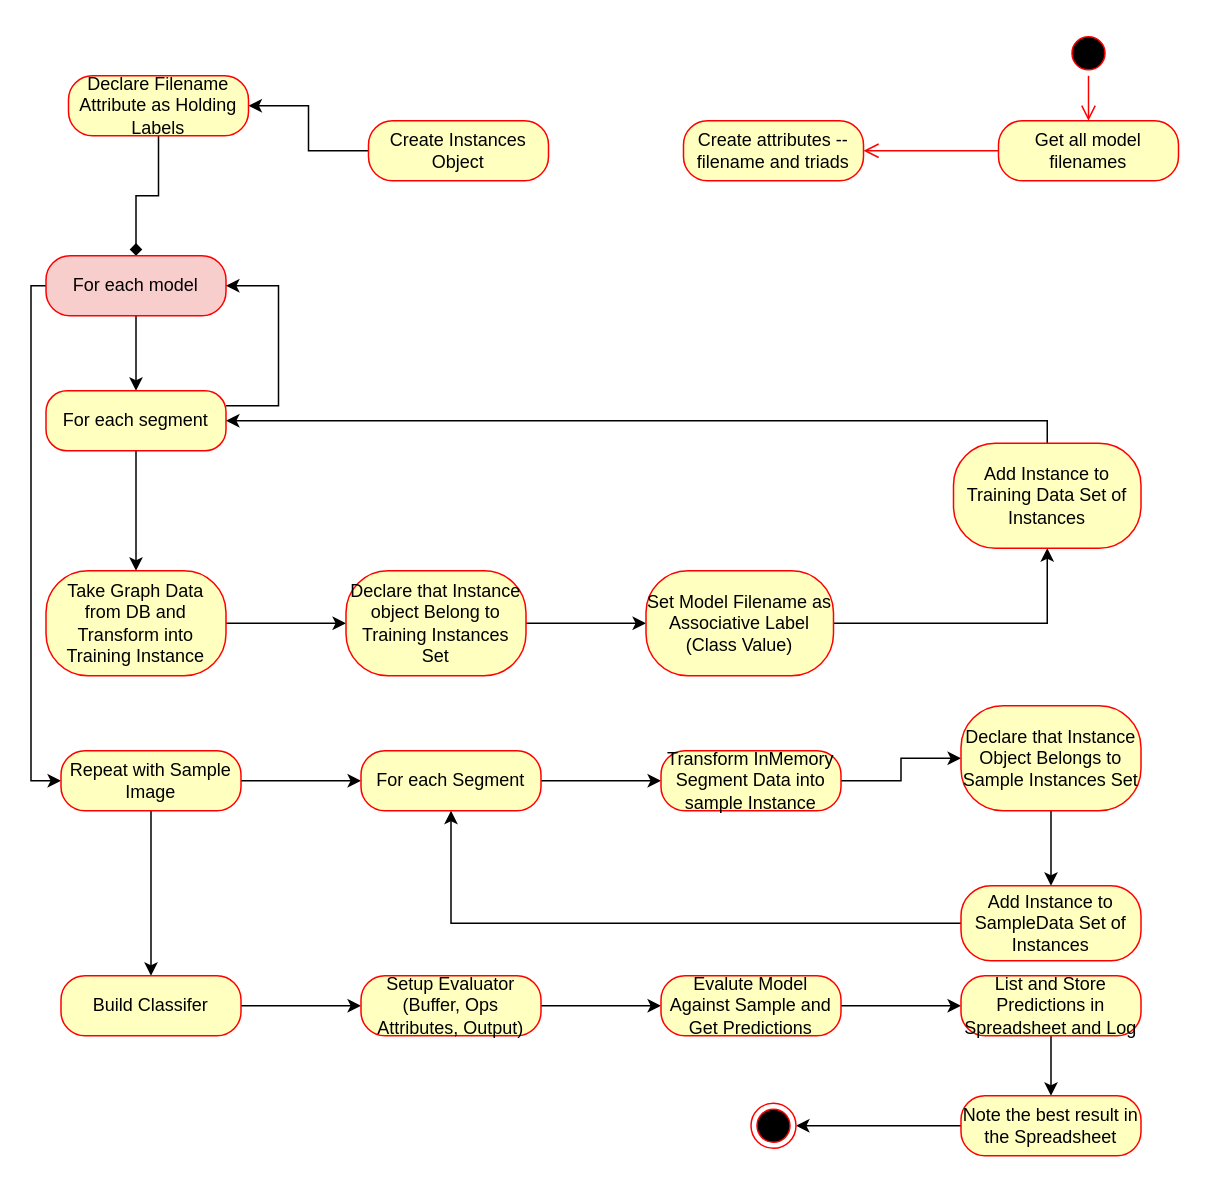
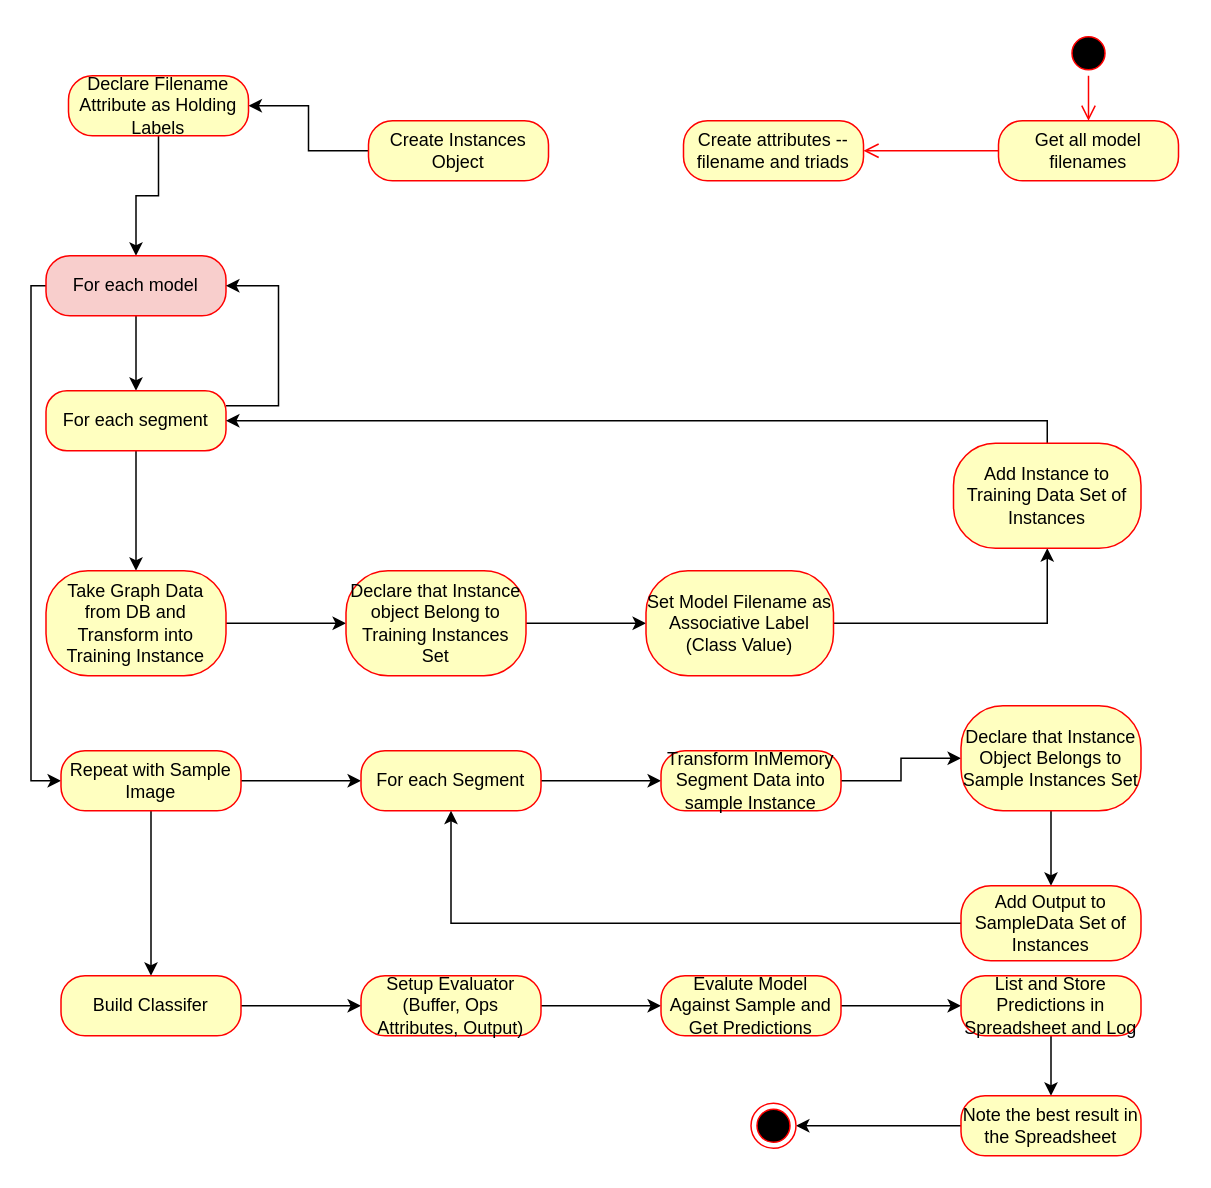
  <mxCell id="0" />
  <mxCell id="1" parent="0" />
  <mxCell id="2" value="" style="ellipse;html=1;shape=startState;fillColor=#000000;strokeColor=#ff0000;" vertex="1" parent="1"><mxGeometry x="710" y="20" width="30" height="30" as="geometry" /></mxCell>
  <mxCell id="3" value="" style="edgeStyle=orthogonalEdgeStyle;html=1;verticalAlign=bottom;endArrow=open;endSize=8;strokeColor=#ff0000;entryX=0.5;entryY=0;entryDx=0;entryDy=0;" edge="1" source="2" parent="1" target="4"><mxGeometry relative="1" as="geometry"><mxPoint x="90" y="-180" as="targetPoint" /></mxGeometry></mxCell>
  <mxCell id="4" value="Get all model filenames" style="rounded=1;whiteSpace=wrap;html=1;arcSize=40;fontColor=#000000;fillColor=#ffffc0;strokeColor=#ff0000;" vertex="1" parent="1"><mxGeometry x="665" y="80" width="120" height="40" as="geometry" /></mxCell>
  <mxCell id="5" value="" style="edgeStyle=orthogonalEdgeStyle;html=1;verticalAlign=bottom;endArrow=open;endSize=8;strokeColor=#ff0000;entryX=1;entryY=0.5;entryDx=0;entryDy=0;" edge="1" source="4" parent="1" target="6"><mxGeometry relative="1" as="geometry"><mxPoint x="90" y="-80" as="targetPoint" /></mxGeometry></mxCell>
  <mxCell id="6" value="Create attributes -- filename and triads" style="rounded=1;whiteSpace=wrap;html=1;arcSize=40;fontColor=#000000;fillColor=#ffffc0;strokeColor=#ff0000;" vertex="1" parent="1"><mxGeometry x="455" y="80" width="120" height="40" as="geometry" /></mxCell>
  <mxCell id="7" value="" style="edgeStyle=orthogonalEdgeStyle;rounded=0;orthogonalLoop=1;jettySize=auto;html=1;" edge="1" parent="1" source="8" target="10"><mxGeometry relative="1" as="geometry" /></mxCell>
  <mxCell id="8" value="Create Instances Object" style="rounded=1;whiteSpace=wrap;html=1;arcSize=40;fontColor=#000000;fillColor=#ffffc0;strokeColor=#ff0000;" vertex="1" parent="1"><mxGeometry x="245" y="80" width="120" height="40" as="geometry" /></mxCell>
- <mxCell id="9" value="" style="edgeStyle=orthogonalEdgeStyle;rounded=0;orthogonalLoop=1;jettySize=auto;html=1;endArrow=diamond;" edge="1" parent="1" source="10" target="13"><mxGeometry relative="1" as="geometry" /></mxCell>
+ <mxCell id="9" value="" style="edgeStyle=orthogonalEdgeStyle;rounded=0;orthogonalLoop=1;jettySize=auto;html=1;" edge="1" parent="1" source="10" target="13"><mxGeometry relative="1" as="geometry" /></mxCell>
  <mxCell id="10" value="Declare Filename Attribute as Holding Labels" style="rounded=1;whiteSpace=wrap;html=1;arcSize=40;fontColor=#000000;fillColor=#ffffc0;strokeColor=#ff0000;" vertex="1" parent="1"><mxGeometry x="45" y="50" width="120" height="40" as="geometry" /></mxCell>
  <mxCell id="11" value="" style="edgeStyle=orthogonalEdgeStyle;rounded=0;orthogonalLoop=1;jettySize=auto;html=1;" edge="1" parent="1" source="13" target="16"><mxGeometry relative="1" as="geometry" /></mxCell>
  <mxCell id="12" value="" style="edgeStyle=orthogonalEdgeStyle;rounded=0;orthogonalLoop=1;jettySize=auto;html=1;entryX=0;entryY=0.5;entryDx=0;entryDy=0;exitX=0;exitY=0.5;exitDx=0;exitDy=0;" edge="1" parent="1" source="13" target="27"><mxGeometry relative="1" as="geometry"><mxPoint x="40" y="190" as="sourcePoint" /><mxPoint x="15" y="510" as="targetPoint" /><Array as="points"><mxPoint x="20" y="190" /><mxPoint x="20" y="520" /></Array></mxGeometry></mxCell>
  <mxCell id="13" value="For each model" style="rounded=1;whiteSpace=wrap;html=1;arcSize=40;fontColor=#000000;fillColor=#f8cecc;strokeColor=#ff0000;" vertex="1" parent="1"><mxGeometry x="30" y="170" width="120" height="40" as="geometry" /></mxCell>
  <mxCell id="14" value="" style="edgeStyle=orthogonalEdgeStyle;rounded=0;orthogonalLoop=1;jettySize=auto;html=1;" edge="1" parent="1" source="16" target="18"><mxGeometry relative="1" as="geometry" /></mxCell>
  <mxCell id="15" value="" style="edgeStyle=orthogonalEdgeStyle;rounded=0;orthogonalLoop=1;jettySize=auto;html=1;exitX=1;exitY=0.25;exitDx=0;exitDy=0;entryX=1;entryY=0.5;entryDx=0;entryDy=0;" edge="1" parent="1" source="16" target="13"><mxGeometry relative="1" as="geometry"><mxPoint x="195" y="190" as="targetPoint" /><Array as="points"><mxPoint x="185" y="270" /><mxPoint x="185" y="190" /></Array></mxGeometry></mxCell>
  <mxCell id="16" value="For each segment" style="rounded=1;whiteSpace=wrap;html=1;arcSize=35;fontColor=#000000;fillColor=#ffffc0;strokeColor=#ff0000;" vertex="1" parent="1"><mxGeometry x="30" y="260" width="120" height="40" as="geometry" /></mxCell>
  <mxCell id="17" value="" style="edgeStyle=orthogonalEdgeStyle;rounded=0;orthogonalLoop=1;jettySize=auto;html=1;" edge="1" parent="1" source="18" target="20"><mxGeometry relative="1" as="geometry" /></mxCell>
  <mxCell id="18" value="Take Graph Data from DB and Transform into Training Instance" style="rounded=1;whiteSpace=wrap;html=1;arcSize=40;fontColor=#000000;fillColor=#ffffc0;strokeColor=#ff0000;" vertex="1" parent="1"><mxGeometry x="30" y="380" width="120" height="70" as="geometry" /></mxCell>
  <mxCell id="19" value="" style="edgeStyle=orthogonalEdgeStyle;rounded=0;orthogonalLoop=1;jettySize=auto;html=1;" edge="1" parent="1" source="20" target="22"><mxGeometry relative="1" as="geometry" /></mxCell>
  <mxCell id="20" value="Declare that Instance object Belong to Training Instances Set" style="rounded=1;whiteSpace=wrap;html=1;arcSize=40;fontColor=#000000;fillColor=#ffffc0;strokeColor=#ff0000;" vertex="1" parent="1"><mxGeometry x="230" y="380" width="120" height="70" as="geometry" /></mxCell>
  <mxCell id="21" value="" style="edgeStyle=orthogonalEdgeStyle;rounded=0;orthogonalLoop=1;jettySize=auto;html=1;" edge="1" parent="1" source="22" target="24"><mxGeometry relative="1" as="geometry" /></mxCell>
  <mxCell id="22" value="Set Model Filename as Associative Label (Class Value)" style="rounded=1;whiteSpace=wrap;html=1;arcSize=40;fontColor=#000000;fillColor=#ffffc0;strokeColor=#ff0000;" vertex="1" parent="1"><mxGeometry x="430" y="380" width="125" height="70" as="geometry" /></mxCell>
  <mxCell id="23" value="" style="edgeStyle=orthogonalEdgeStyle;rounded=0;orthogonalLoop=1;jettySize=auto;html=1;entryX=1;entryY=0.5;entryDx=0;entryDy=0;" edge="1" parent="1" source="24" target="16"><mxGeometry relative="1" as="geometry"><mxPoint x="697.5" y="300" as="targetPoint" /><Array as="points"><mxPoint x="698" y="280" /></Array></mxGeometry></mxCell>
  <mxCell id="24" value="Add Instance to Training Data Set of Instances" style="rounded=1;whiteSpace=wrap;html=1;arcSize=40;fontColor=#000000;fillColor=#ffffc0;strokeColor=#ff0000;" vertex="1" parent="1"><mxGeometry x="635" y="295" width="125" height="70" as="geometry" /></mxCell>
  <mxCell id="25" value="" style="edgeStyle=orthogonalEdgeStyle;rounded=0;orthogonalLoop=1;jettySize=auto;html=1;" edge="1" parent="1" source="27" target="39"><mxGeometry relative="1" as="geometry" /></mxCell>
  <mxCell id="26" value="" style="edgeStyle=orthogonalEdgeStyle;rounded=0;orthogonalLoop=1;jettySize=auto;html=1;" edge="1" parent="1" source="27" target="29"><mxGeometry relative="1" as="geometry" /></mxCell>
  <mxCell id="27" value="Repeat with Sample Image" style="rounded=1;whiteSpace=wrap;html=1;arcSize=40;fontColor=#000000;fillColor=#ffffc0;strokeColor=#ff0000;" vertex="1" parent="1"><mxGeometry x="40" y="500" width="120" height="40" as="geometry" /></mxCell>
  <mxCell id="28" value="" style="edgeStyle=orthogonalEdgeStyle;rounded=0;orthogonalLoop=1;jettySize=auto;html=1;" edge="1" parent="1" source="29" target="31"><mxGeometry relative="1" as="geometry" /></mxCell>
  <mxCell id="29" value="Build Classifer" style="rounded=1;whiteSpace=wrap;html=1;arcSize=40;fontColor=#000000;fillColor=#ffffc0;strokeColor=#ff0000;" vertex="1" parent="1"><mxGeometry x="40" y="650" width="120" height="40" as="geometry" /></mxCell>
  <mxCell id="30" value="" style="edgeStyle=orthogonalEdgeStyle;rounded=0;orthogonalLoop=1;jettySize=auto;html=1;" edge="1" parent="1" source="31" target="33"><mxGeometry relative="1" as="geometry" /></mxCell>
  <mxCell id="31" value="Setup Evaluator (Buffer, Ops Attributes, Output)" style="rounded=1;whiteSpace=wrap;html=1;arcSize=40;fontColor=#000000;fillColor=#ffffc0;strokeColor=#ff0000;" vertex="1" parent="1"><mxGeometry x="240" y="650" width="120" height="40" as="geometry" /></mxCell>
  <mxCell id="32" value="" style="edgeStyle=orthogonalEdgeStyle;rounded=0;orthogonalLoop=1;jettySize=auto;html=1;" edge="1" parent="1" source="33" target="35"><mxGeometry relative="1" as="geometry" /></mxCell>
  <mxCell id="33" value="Evalute Model Against Sample and Get Predictions" style="rounded=1;whiteSpace=wrap;html=1;arcSize=40;fontColor=#000000;fillColor=#ffffc0;strokeColor=#ff0000;" vertex="1" parent="1"><mxGeometry x="440" y="650" width="120" height="40" as="geometry" /></mxCell>
  <mxCell id="34" value="" style="edgeStyle=orthogonalEdgeStyle;rounded=0;orthogonalLoop=1;jettySize=auto;html=1;" edge="1" parent="1" source="35" target="37"><mxGeometry relative="1" as="geometry" /></mxCell>
  <mxCell id="35" value="List and Store Predictions in Spreadsheet and Log" style="rounded=1;whiteSpace=wrap;html=1;arcSize=40;fontColor=#000000;fillColor=#ffffc0;strokeColor=#ff0000;" vertex="1" parent="1"><mxGeometry x="640" y="650" width="120" height="40" as="geometry" /></mxCell>
  <mxCell id="36" value="" style="edgeStyle=orthogonalEdgeStyle;rounded=0;orthogonalLoop=1;jettySize=auto;html=1;entryX=1;entryY=0.5;entryDx=0;entryDy=0;" edge="1" parent="1" source="37" target="46"><mxGeometry relative="1" as="geometry"><mxPoint x="560" y="750" as="targetPoint" /></mxGeometry></mxCell>
  <mxCell id="37" value="Note the best result in the Spreadsheet" style="rounded=1;whiteSpace=wrap;html=1;arcSize=40;fontColor=#000000;fillColor=#ffffc0;strokeColor=#ff0000;" vertex="1" parent="1"><mxGeometry x="640" y="730" width="120" height="40" as="geometry" /></mxCell>
  <mxCell id="38" value="" style="edgeStyle=orthogonalEdgeStyle;rounded=0;orthogonalLoop=1;jettySize=auto;html=1;" edge="1" parent="1" source="39" target="41"><mxGeometry relative="1" as="geometry" /></mxCell>
  <mxCell id="39" value="For each Segment" style="rounded=1;whiteSpace=wrap;html=1;arcSize=40;fontColor=#000000;fillColor=#ffffc0;strokeColor=#ff0000;" vertex="1" parent="1"><mxGeometry x="240" y="500" width="120" height="40" as="geometry" /></mxCell>
  <mxCell id="40" value="" style="edgeStyle=orthogonalEdgeStyle;rounded=0;orthogonalLoop=1;jettySize=auto;html=1;" edge="1" parent="1" source="41" target="43"><mxGeometry relative="1" as="geometry" /></mxCell>
  <mxCell id="41" value="Transform InMemory Segment Data into sample Instance" style="rounded=1;whiteSpace=wrap;html=1;arcSize=40;fontColor=#000000;fillColor=#ffffc0;strokeColor=#ff0000;" vertex="1" parent="1"><mxGeometry x="440" y="500" width="120" height="40" as="geometry" /></mxCell>
  <mxCell id="42" value="" style="edgeStyle=orthogonalEdgeStyle;rounded=0;orthogonalLoop=1;jettySize=auto;html=1;" edge="1" parent="1" source="43" target="45"><mxGeometry relative="1" as="geometry" /></mxCell>
  <mxCell id="43" value="Declare that Instance Object Belongs to Sample Instances Set" style="rounded=1;whiteSpace=wrap;html=1;arcSize=40;fontColor=#000000;fillColor=#ffffc0;strokeColor=#ff0000;" vertex="1" parent="1"><mxGeometry x="640" y="470" width="120" height="70" as="geometry" /></mxCell>
  <mxCell id="44" value="" style="edgeStyle=orthogonalEdgeStyle;rounded=0;orthogonalLoop=1;jettySize=auto;html=1;entryX=0.5;entryY=1;entryDx=0;entryDy=0;" edge="1" parent="1" source="45" target="39"><mxGeometry relative="1" as="geometry"><mxPoint x="560" y="615" as="targetPoint" /></mxGeometry></mxCell>
- <mxCell id="45" value="Add Instance to SampleData Set of Instances" style="rounded=1;whiteSpace=wrap;html=1;arcSize=40;fontColor=#000000;fillColor=#ffffc0;strokeColor=#ff0000;" vertex="1" parent="1"><mxGeometry x="640" y="590" width="120" height="50" as="geometry" /></mxCell>
+ <mxCell id="45" value="Add Output to SampleData Set of Instances" style="rounded=1;whiteSpace=wrap;html=1;arcSize=40;fontColor=#000000;fillColor=#ffffc0;strokeColor=#ff0000;" vertex="1" parent="1"><mxGeometry x="640" y="590" width="120" height="50" as="geometry" /></mxCell>
  <mxCell id="46" value="" style="ellipse;html=1;shape=endState;fillColor=#000000;strokeColor=#ff0000;" vertex="1" parent="1"><mxGeometry x="500" y="735" width="30" height="30" as="geometry" /></mxCell>
